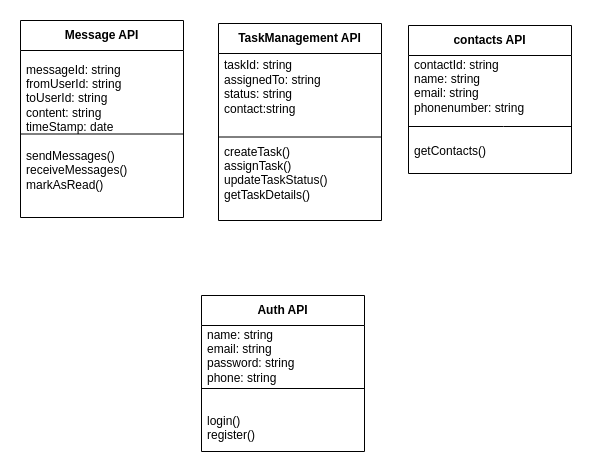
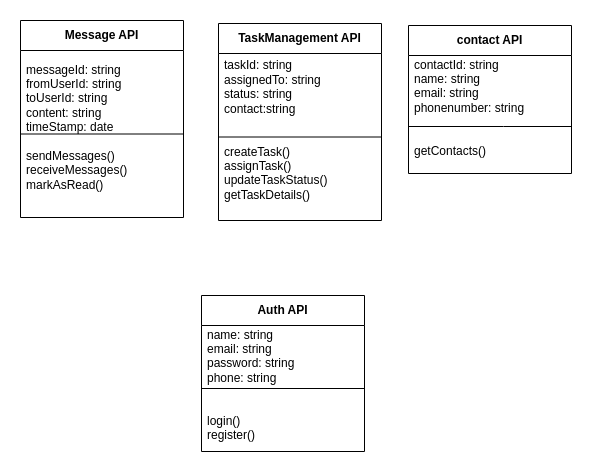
  <mxCell id="0" />
  <mxCell id="1" parent="0" />
  <mxCell id="2" value="&lt;b&gt;Message API&lt;/b&gt;" style="swimlane;fontStyle=0;childLayout=stackLayout;horizontal=1;startSize=30;horizontalStack=0;resizeParent=1;resizeParentMax=0;resizeLast=0;collapsible=1;marginBottom=0;whiteSpace=wrap;html=1;" vertex="1" parent="1"><mxGeometry x="20" y="20" width="163" height="197" as="geometry" /></mxCell>
  <mxCell id="3" value="messageId: string&lt;div&gt;fromUserId: string&lt;/div&gt;&lt;div&gt;toUserId: string&lt;/div&gt;&lt;div&gt;content: string&lt;/div&gt;&lt;div&gt;timeStamp: date&lt;/div&gt;&lt;div&gt;&lt;br&gt;&lt;/div&gt;&lt;div&gt;sendMessages()&lt;/div&gt;&lt;div&gt;receiveMessages()&lt;/div&gt;&lt;div&gt;markAsRead()&lt;/div&gt;&lt;div&gt;&lt;br&gt;&lt;/div&gt;" style="text;strokeColor=none;fillColor=none;align=left;verticalAlign=middle;spacingLeft=4;spacingRight=4;overflow=hidden;points=[[0,0.5],[1,0.5]];portConstraint=eastwest;rotatable=0;whiteSpace=wrap;html=1;" vertex="1" parent="2"><mxGeometry y="30" width="163" height="167" as="geometry" /></mxCell>
  <mxCell id="4" value="" style="endArrow=none;html=1;rounded=0;exitX=0;exitY=0.5;exitDx=0;exitDy=0;entryX=1;entryY=0.5;entryDx=0;entryDy=0;" edge="1" parent="2" source="3" target="3"><mxGeometry width="50" height="50" relative="1" as="geometry"><mxPoint x="239" y="149" as="sourcePoint" /><mxPoint x="289" y="99" as="targetPoint" /></mxGeometry></mxCell>
  <mxCell id="5" value="&lt;b&gt;TaskManagement API&lt;/b&gt;" style="swimlane;fontStyle=0;childLayout=stackLayout;horizontal=1;startSize=30;horizontalStack=0;resizeParent=1;resizeParentMax=0;resizeLast=0;collapsible=1;marginBottom=0;whiteSpace=wrap;html=1;" vertex="1" parent="1"><mxGeometry x="218" y="23" width="163" height="197" as="geometry" /></mxCell>
  <mxCell id="6" value="taskId: string&lt;br&gt;&lt;div&gt;assignedTo: string&lt;/div&gt;&lt;div&gt;status: string&lt;/div&gt;&lt;div&gt;contact:string&lt;/div&gt;&lt;div&gt;&lt;br&gt;&lt;/div&gt;&lt;div&gt;&lt;br&gt;&lt;/div&gt;&lt;div&gt;createTask()&lt;/div&gt;&lt;div&gt;assignTask()&lt;/div&gt;&lt;div&gt;updateTaskStatus()&lt;/div&gt;&lt;div&gt;getTaskDetails()&lt;/div&gt;&lt;div&gt;&lt;br&gt;&lt;/div&gt;" style="text;strokeColor=none;fillColor=none;align=left;verticalAlign=middle;spacingLeft=4;spacingRight=4;overflow=hidden;points=[[0,0.5],[1,0.5]];portConstraint=eastwest;rotatable=0;whiteSpace=wrap;html=1;" vertex="1" parent="5"><mxGeometry y="30" width="163" height="167" as="geometry" /></mxCell>
  <mxCell id="7" value="" style="endArrow=none;html=1;rounded=0;exitX=0;exitY=0.5;exitDx=0;exitDy=0;entryX=1;entryY=0.5;entryDx=0;entryDy=0;" edge="1" parent="5" source="6" target="6"><mxGeometry width="50" height="50" relative="1" as="geometry"><mxPoint x="239" y="149" as="sourcePoint" /><mxPoint x="289" y="99" as="targetPoint" /></mxGeometry></mxCell>
- <mxCell id="8" value="&lt;b&gt;contacts API&lt;/b&gt;" style="swimlane;fontStyle=0;childLayout=stackLayout;horizontal=1;startSize=30;horizontalStack=0;resizeParent=1;resizeParentMax=0;resizeLast=0;collapsible=1;marginBottom=0;whiteSpace=wrap;html=1;" vertex="1" parent="1"><mxGeometry x="408" y="25" width="163" height="148" as="geometry" /></mxCell>
+ <mxCell id="8" value="&lt;b&gt;contact API&lt;/b&gt;" style="swimlane;fontStyle=0;childLayout=stackLayout;horizontal=1;startSize=30;horizontalStack=0;resizeParent=1;resizeParentMax=0;resizeLast=0;collapsible=1;marginBottom=0;whiteSpace=wrap;html=1;" vertex="1" parent="1"><mxGeometry x="408" y="25" width="163" height="148" as="geometry" /></mxCell>
  <mxCell id="9" value="" style="endArrow=none;html=1;rounded=0;exitX=0;exitY=0.5;exitDx=0;exitDy=0;entryX=1;entryY=0.5;entryDx=0;entryDy=0;" edge="1" parent="8"><mxGeometry width="50" height="50" relative="1" as="geometry"><mxPoint y="101" as="sourcePoint" /><mxPoint x="163" y="101" as="targetPoint" /><Array as="points"><mxPoint x="95" y="101" /></Array></mxGeometry></mxCell>
  <mxCell id="10" value="contactId: string&lt;br&gt;&lt;div&gt;name: string&lt;/div&gt;&lt;div&gt;email: string&lt;/div&gt;&lt;div&gt;phonenumber: string&lt;/div&gt;&lt;div&gt;&lt;br&gt;&lt;/div&gt;&lt;div&gt;&lt;br&gt;&lt;/div&gt;&lt;div&gt;getContacts()&lt;/div&gt;&lt;div&gt;&lt;br&gt;&lt;/div&gt;&lt;div&gt;&lt;br&gt;&lt;/div&gt;" style="text;strokeColor=none;fillColor=none;align=left;verticalAlign=middle;spacingLeft=4;spacingRight=4;overflow=hidden;points=[[0,0.5],[1,0.5]];portConstraint=eastwest;rotatable=0;whiteSpace=wrap;html=1;" vertex="1" parent="8"><mxGeometry y="30" width="163" height="118" as="geometry" /></mxCell>
  <mxCell id="11" value="&lt;b&gt;Auth API&lt;/b&gt;" style="swimlane;fontStyle=0;childLayout=stackLayout;horizontal=1;startSize=30;horizontalStack=0;resizeParent=1;resizeParentMax=0;resizeLast=0;collapsible=1;marginBottom=0;whiteSpace=wrap;html=1;" vertex="1" parent="1"><mxGeometry x="201" y="295" width="163" height="156" as="geometry" /></mxCell>
  <mxCell id="12" value="name: string&lt;br&gt;&lt;div&gt;email: string&lt;/div&gt;&lt;div&gt;password: string&lt;/div&gt;&lt;div&gt;phone: string&lt;/div&gt;&lt;div&gt;&lt;br&gt;&lt;/div&gt;&lt;div&gt;&lt;br&gt;&lt;/div&gt;&lt;div&gt;login()&lt;/div&gt;&lt;div&gt;register()&lt;/div&gt;&lt;div&gt;&lt;br&gt;&lt;/div&gt;&lt;div&gt;&lt;br&gt;&lt;/div&gt;&lt;div&gt;&lt;br&gt;&lt;/div&gt;" style="text;strokeColor=none;fillColor=none;align=left;verticalAlign=middle;spacingLeft=4;spacingRight=4;overflow=hidden;points=[[0,0.5],[1,0.5]];portConstraint=eastwest;rotatable=0;whiteSpace=wrap;html=1;" vertex="1" parent="11"><mxGeometry y="30" width="163" height="126" as="geometry" /></mxCell>
  <mxCell id="13" value="" style="endArrow=none;html=1;rounded=0;exitX=0;exitY=0.5;exitDx=0;exitDy=0;entryX=1;entryY=0.5;entryDx=0;entryDy=0;" edge="1" parent="11" source="12" target="12"><mxGeometry width="50" height="50" relative="1" as="geometry"><mxPoint x="239" y="149" as="sourcePoint" /><mxPoint x="289" y="99" as="targetPoint" /></mxGeometry></mxCell>
